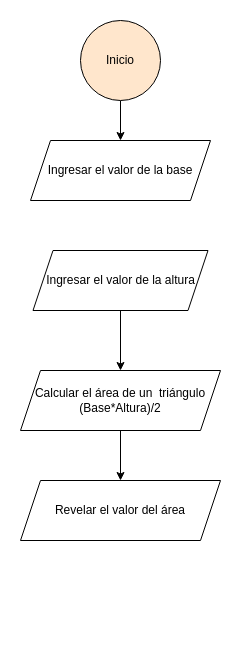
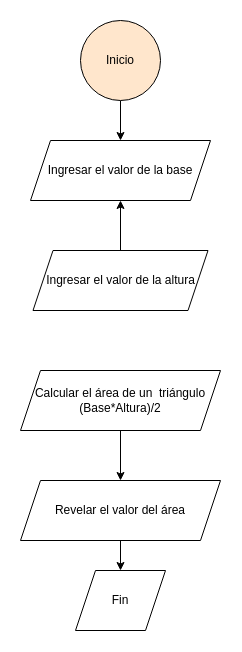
  <mxCell id="0" />
  <mxCell id="1" parent="0" />
  <mxCell id="2" value="" style="edgeStyle=orthogonalEdgeStyle;rounded=0;orthogonalLoop=1;jettySize=auto;html=1;" edge="1" parent="1" source="3" target="4"><mxGeometry relative="1" as="geometry" /></mxCell>
  <mxCell id="3" value="Inicio" style="ellipse;whiteSpace=wrap;html=1;aspect=fixed;fillColor=#ffe6cc;" vertex="1" parent="1"><mxGeometry x="80" y="20" width="80" height="80" as="geometry" /></mxCell>
  <mxCell id="4" value="Ingresar el valor de la base" style="shape=parallelogram;perimeter=parallelogramPerimeter;whiteSpace=wrap;html=1;fixedSize=1;" vertex="1" parent="1"><mxGeometry x="30" y="140" width="180" height="60" as="geometry" /></mxCell>
- <mxCell id="5" value="" style="edgeStyle=orthogonalEdgeStyle;rounded=0;orthogonalLoop=1;jettySize=auto;html=1;" edge="1" parent="1" source="6" target="8"><mxGeometry relative="1" as="geometry" /></mxCell>
+ <mxCell id="5" value="" style="edgeStyle=orthogonalEdgeStyle;rounded=0;orthogonalLoop=1;jettySize=auto;html=1;" edge="1" parent="1" source="6" target="4"><mxGeometry relative="1" as="geometry" /></mxCell>
  <mxCell id="6" value="Ingresar el valor de la altura" style="shape=parallelogram;perimeter=parallelogramPerimeter;whiteSpace=wrap;html=1;fixedSize=1;" vertex="1" parent="1"><mxGeometry x="32.5" y="250" width="175" height="60" as="geometry" /></mxCell>
  <mxCell id="7" value="" style="edgeStyle=orthogonalEdgeStyle;rounded=0;orthogonalLoop=1;jettySize=auto;html=1;" edge="1" parent="1" source="8" target="10"><mxGeometry relative="1" as="geometry" /></mxCell>
  <mxCell id="8" value="&lt;div&gt;Calcular el &lt;span&gt;&lt;span data-dobid=&quot;hdw&quot;&gt;área &lt;/span&gt;&lt;/span&gt;de un&amp;nbsp;&amp;nbsp;triángulo&lt;/div&gt;&lt;div&gt;(Base&lt;span&gt;&lt;span&gt;*Altura)/2&lt;/span&gt;&lt;/span&gt;&lt;/div&gt; " style="shape=parallelogram;perimeter=parallelogramPerimeter;whiteSpace=wrap;html=1;fixedSize=1;" vertex="1" parent="1"><mxGeometry x="20" y="370" width="200" height="60" as="geometry" /></mxCell>
+ <mxCell id="9" value="" style="edgeStyle=orthogonalEdgeStyle;rounded=0;orthogonalLoop=1;jettySize=auto;html=1;" edge="1" parent="1" source="10" target="11"><mxGeometry relative="1" as="geometry" /></mxCell>
  <mxCell id="10" value="Revelar el &lt;span&gt;&lt;span data-dobid=&quot;hdw&quot;&gt;valor del área&lt;/span&gt;&lt;/span&gt; " style="shape=parallelogram;perimeter=parallelogramPerimeter;whiteSpace=wrap;html=1;fixedSize=1;" vertex="1" parent="1"><mxGeometry x="20" y="480" width="200" height="60" as="geometry" /></mxCell>
+ <mxCell id="11" value="Fin" style="shape=parallelogram;perimeter=parallelogramPerimeter;whiteSpace=wrap;html=1;fixedSize=1;" vertex="1" parent="1"><mxGeometry x="75" y="570" width="90" height="60" as="geometry" /></mxCell>
